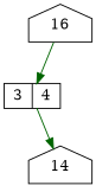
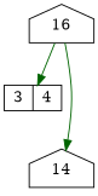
  digraph {
    node [shape=house]
    edge [color=darkgreen]
    n1 [height=.1 label=16]
    n2 [height=.1 label="3|4" shape=record]
    n3 [height=.1 label=14]
    n1 -> n2
-   n2 -> n3
+   n1 -> n3
  }
